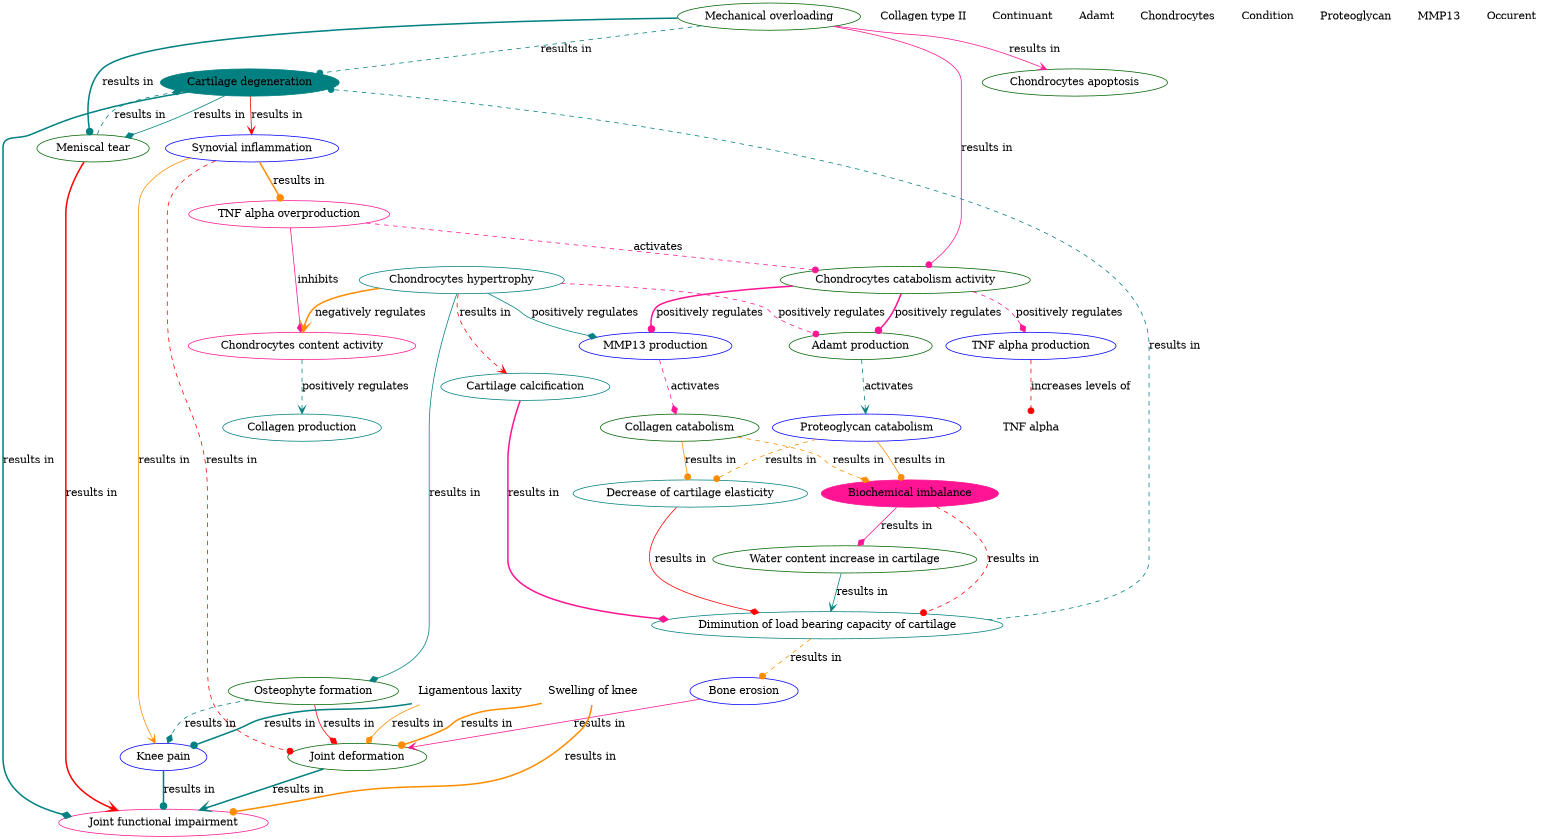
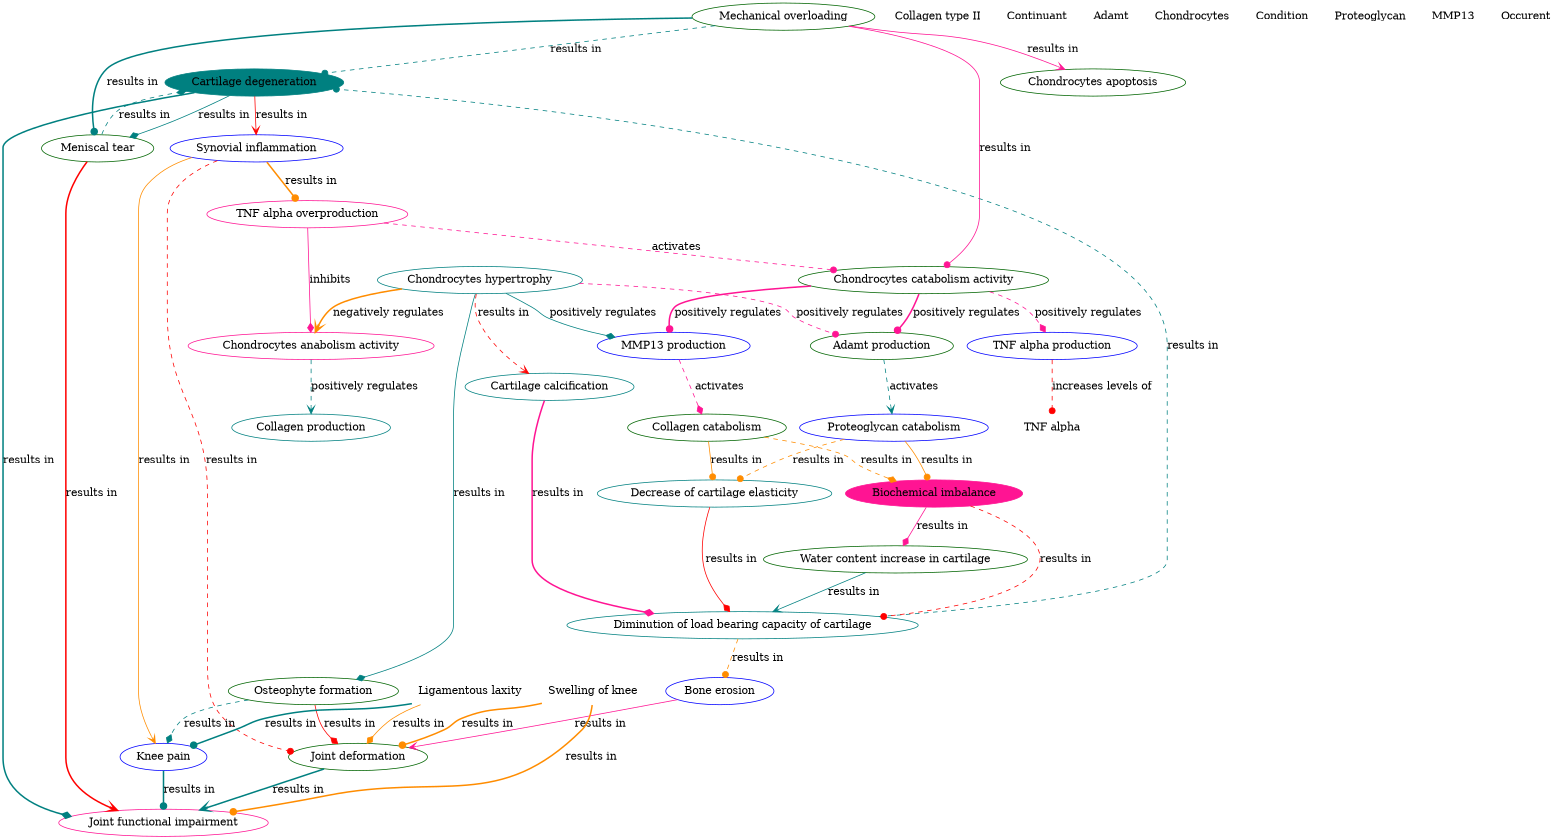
  digraph {
    node [color=darkgreen shape=ellipse]
    edge [arrowhead=dot color=teal style=dashed]
    n1 [color=deeppink label="Joint functional impairment"]
    n2 [color=teal label="Decrease of cartilage elasticity"]
    n3 [color=teal label="Diminution of load bearing capacity of cartilage"]
    n4 [color=teal label="Cartilage degeneration" style=filled]
    n5 [color=blue label="Bone erosion"]
    n6 [label="Mechanical overloading"]
    n7 [label="Chondrocytes catabolism activity"]
    n8 [label="Meniscal tear"]
    n9 [label="Chondrocytes apoptosis"]
    n10 [color=blue label="TNF alpha production"]
    n11 [label="Adamt production"]
    n12 [color=blue label="MMP13 production"]
    n13 [color=blue label="Synovial inflammation"]
    n14 [color=deeppink label="TNF alpha" shape=none]
    n15 [color=blue label="Proteoglycan catabolism"]
    n16 [color=deeppink label="Biochemical imbalance" style=filled]
    n17 [label="Collagen catabolism"]
    n18 [label="Joint deformation"]
    n19 [color=blue label="Knee pain"]
    n20 [color=deeppink label="TNF alpha overproduction"]
    n21 [label="Osteophyte formation"]
-   n22 [color=deeppink label="Chondrocytes content activity"]
+   n22 [color=deeppink label="Chondrocytes anabolism activity"]
    n23 [color=teal label="Collagen production"]
    n24 [color=teal label="Cartilage calcification"]
    n25 [color=deeppink label="Collagen type II" shape=none]
    n26 [label=Continuant shape=none]
    n27 [color=deeppink label="Swelling of knee" shape=none]
    n28 [color=deeppink label=Adamt shape=none]
    n29 [color=blue label=Chondrocytes shape=none]
    n30 [label="Water content increase in cartilage"]
    n31 [color=teal label=Condition shape=none]
    n32 [color=deeppink label=Proteoglycan shape=none]
    n33 [label=MMP13 shape=none]
    n34 [color=blue label=Occurent shape=none]
    n35 [color=teal label="Chondrocytes hypertrophy"]
    n36 [label="Ligamentous laxity" shape=none]
    n2 -> n3 [arrowhead=diamond color=red label="results in" style=solid]
    n3 -> n4 [label="results in"]
    n3 -> n5 [color=darkorange label="results in"]
    n4 -> n1 [arrowhead=diamond label="results in" style=bold]
    n4 -> n8 [arrowhead=diamond label="results in" style=solid]
    n4 -> n13 [arrowhead=vee color=red label="results in" style=solid]
    n5 -> n18 [arrowhead=vee color=deeppink label="results in" style=solid]
    n6 -> n4 [label="results in"]
    n6 -> n7 [color=deeppink label="results in" style=solid]
    n6 -> n8 [label="results in" style=bold]
    n6 -> n9 [arrowhead=vee color=deeppink label="results in" style=solid]
    n7 -> n10 [arrowhead=diamond color=deeppink label="positively regulates"]
    n7 -> n11 [color=deeppink label="positively regulates" style=bold]
    n7 -> n12 [color=deeppink label="positively regulates" style=bold]
    n8 -> n1 [arrowhead=vee color=red label="results in" style=bold]
    n8 -> n4 [arrowhead=diamond label="results in"]
    n10 -> n14 [color=red label="increases levels of"]
    n11 -> n15 [arrowhead=vee label=activates]
    n12 -> n17 [arrowhead=diamond color=deeppink label=activates]
    n13 -> n18 [color=red label="results in"]
    n13 -> n19 [arrowhead=vee color=darkorange label="results in" style=solid]
    n13 -> n20 [color=darkorange label="results in" style=bold]
    n15 -> n2 [color=darkorange label="results in"]
    n15 -> n16 [color=darkorange label="results in" style=solid]
    n16 -> n3 [color=red label="results in"]
    n16 -> n30 [arrowhead=diamond color=deeppink label="results in" style=solid]
    n17 -> n2 [color=darkorange label="results in" style=solid]
    n17 -> n16 [arrowhead=diamond color=darkorange label="results in"]
    n18 -> n1 [arrowhead=vee label="results in" style=bold]
    n19 -> n1 [label="results in" style=bold]
    n20 -> n7 [color=deeppink label=activates]
    n20 -> n22 [arrowhead=diamond color=deeppink label=inhibits style=solid]
    n21 -> n18 [arrowhead=diamond color=red label="results in" style=solid]
    n21 -> n19 [arrowhead=diamond label="results in"]
    n22 -> n23 [arrowhead=vee label="positively regulates"]
    n24 -> n3 [arrowhead=diamond color=deeppink label="results in" style=bold]
    n27 -> n1 [color=darkorange label="results in" style=bold]
    n27 -> n18 [color=darkorange label="results in" style=bold]
    n30 -> n3 [arrowhead=vee label="results in" style=solid]
    n35 -> n11 [color=deeppink label="positively regulates"]
    n35 -> n12 [arrowhead=diamond label="positively regulates" style=solid]
    n35 -> n21 [arrowhead=diamond label="results in" style=solid]
    n35 -> n22 [arrowhead=vee color=darkorange label="negatively regulates" style=bold]
    n35 -> n24 [arrowhead=vee color=red label="results in"]
    n36 -> n18 [arrowhead=diamond color=darkorange label="results in" style=solid]
    n36 -> n19 [label="results in" style=bold]
  }
